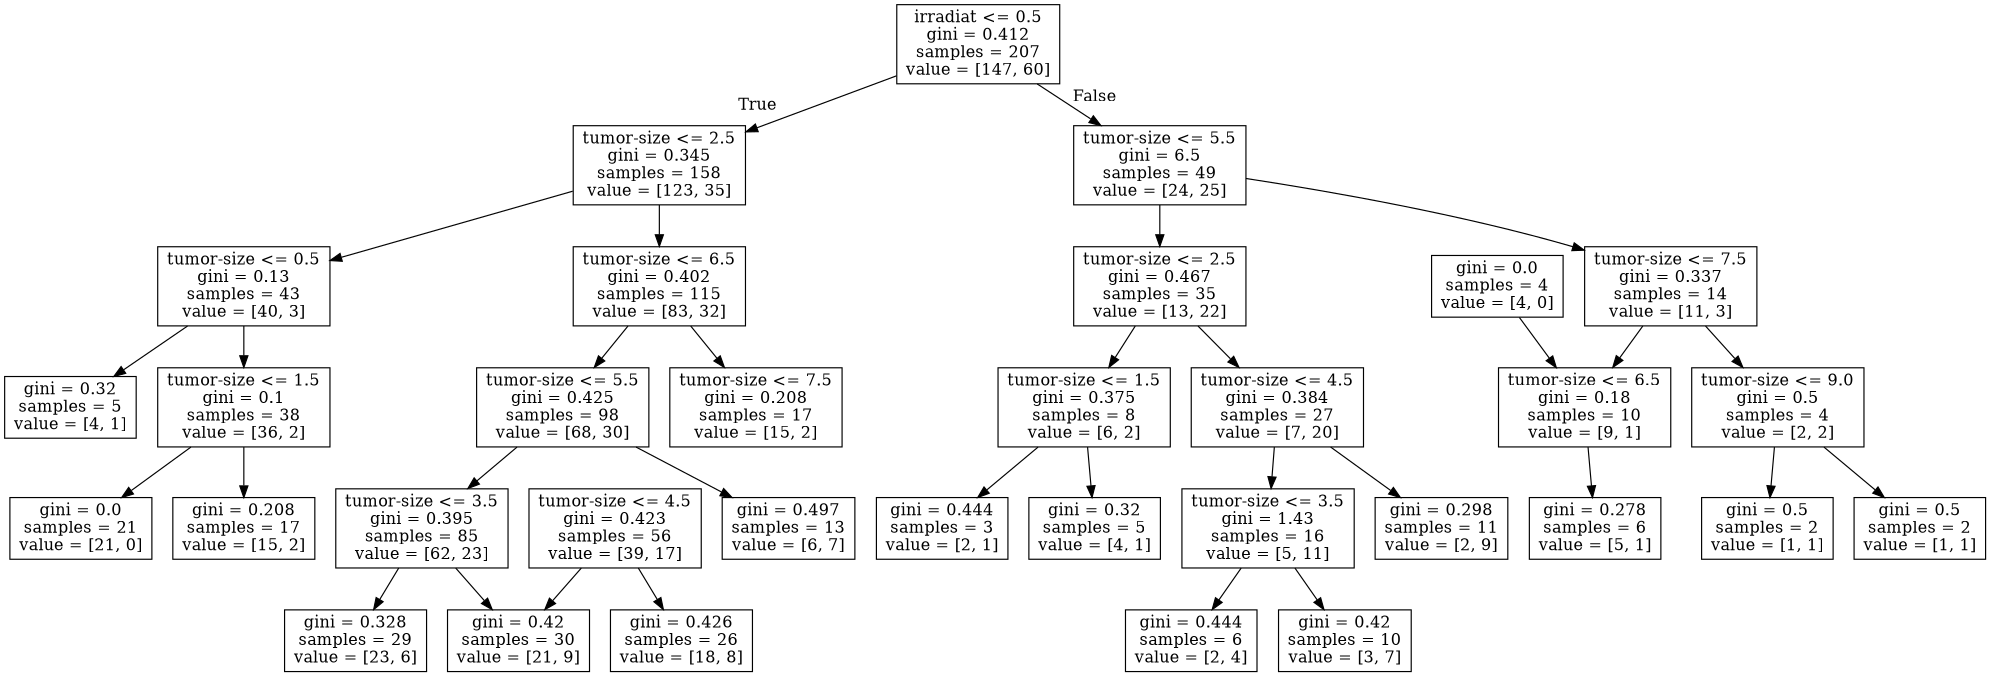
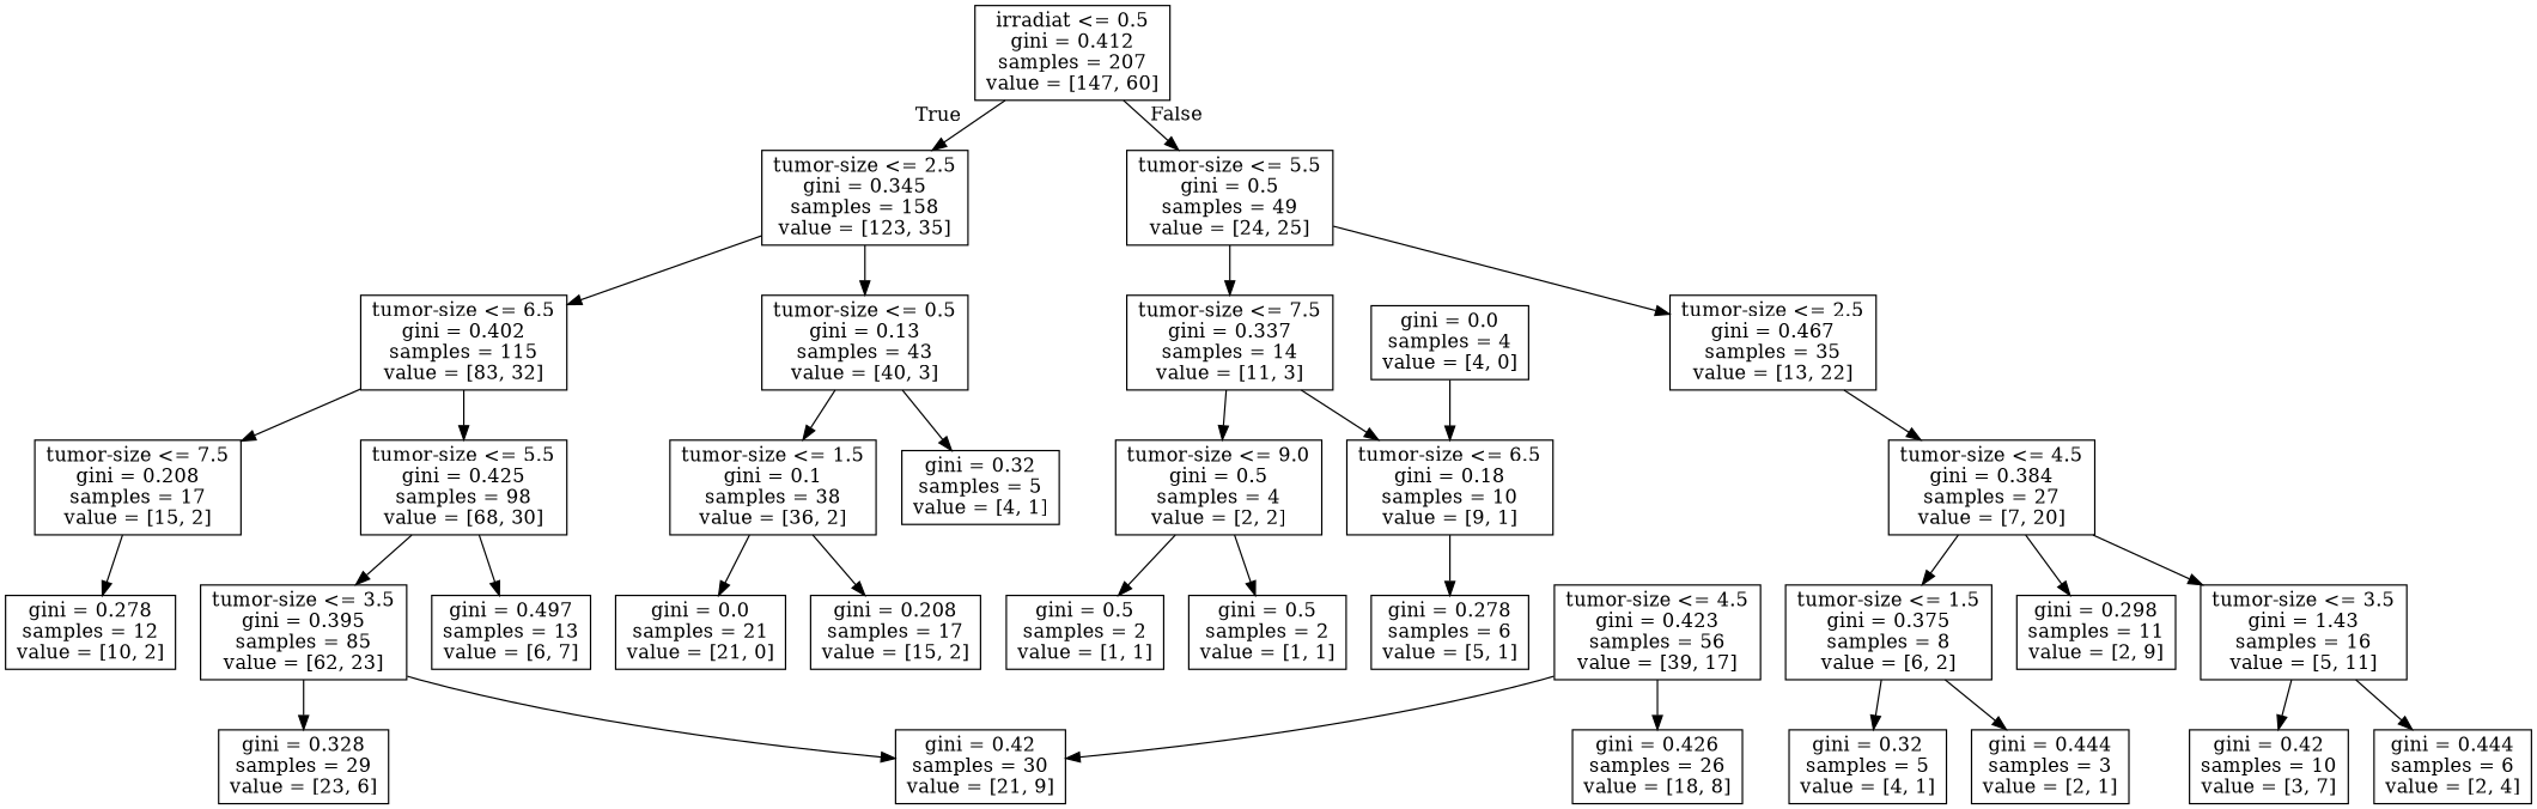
  digraph {
    fontname="DejaVu Serif"
    node [fontname="DejaVu Serif" shape=box]
    edge [fontname="DejaVu Serif"]
    n1 [label="irradiat <= 0.5\ngini = 0.412\nsamples = 207\nvalue = [147, 60]"]
    n2 [label="tumor-size <= 2.5\ngini = 0.345\nsamples = 158\nvalue = [123, 35]"]
-   n3 [label="tumor-size <= 5.5\ngini = 6.5\nsamples = 49\nvalue = [24, 25]"]
+   n3 [label="tumor-size <= 5.5\ngini = 0.5\nsamples = 49\nvalue = [24, 25]"]
    n4 [label="tumor-size <= 0.5\ngini = 0.13\nsamples = 43\nvalue = [40, 3]"]
    n5 [label="tumor-size <= 6.5\ngini = 0.402\nsamples = 115\nvalue = [83, 32]"]
    n6 [label="tumor-size <= 2.5\ngini = 0.467\nsamples = 35\nvalue = [13, 22]"]
    n7 [label="tumor-size <= 7.5\ngini = 0.337\nsamples = 14\nvalue = [11, 3]"]
    n8 [label="gini = 0.32\nsamples = 5\nvalue = [4, 1]"]
    n9 [label="tumor-size <= 1.5\ngini = 0.1\nsamples = 38\nvalue = [36, 2]"]
    n10 [label="tumor-size <= 5.5\ngini = 0.425\nsamples = 98\nvalue = [68, 30]"]
    n11 [label="tumor-size <= 7.5\ngini = 0.208\nsamples = 17\nvalue = [15, 2]"]
    n12 [label="gini = 0.0\nsamples = 21\nvalue = [21, 0]"]
    n13 [label="gini = 0.208\nsamples = 17\nvalue = [15, 2]"]
    n14 [label="tumor-size <= 3.5\ngini = 0.395\nsamples = 85\nvalue = [62, 23]"]
    n15 [label="gini = 0.497\nsamples = 13\nvalue = [6, 7]"]
+   n16 [label="gini = 0.278\nsamples = 12\nvalue = [10, 2]"]
    n17 [label="gini = 0.328\nsamples = 29\nvalue = [23, 6]"]
    n18 [label="gini = 0.42\nsamples = 30\nvalue = [21, 9]"]
    n19 [label="tumor-size <= 4.5\ngini = 0.423\nsamples = 56\nvalue = [39, 17]"]
    n20 [label="gini = 0.426\nsamples = 26\nvalue = [18, 8]"]
    n21 [label="tumor-size <= 1.5\ngini = 0.375\nsamples = 8\nvalue = [6, 2]"]
    n22 [label="tumor-size <= 4.5\ngini = 0.384\nsamples = 27\nvalue = [7, 20]"]
    n23 [label="tumor-size <= 6.5\ngini = 0.18\nsamples = 10\nvalue = [9, 1]"]
    n24 [label="tumor-size <= 9.0\ngini = 0.5\nsamples = 4\nvalue = [2, 2]"]
    n25 [label="gini = 0.444\nsamples = 3\nvalue = [2, 1]"]
    n26 [label="gini = 0.32\nsamples = 5\nvalue = [4, 1]"]
    n27 [label="tumor-size <= 3.5\ngini = 1.43\nsamples = 16\nvalue = [5, 11]"]
    n28 [label="gini = 0.298\nsamples = 11\nvalue = [2, 9]"]
    n29 [label="gini = 0.444\nsamples = 6\nvalue = [2, 4]"]
    n30 [label="gini = 0.42\nsamples = 10\nvalue = [3, 7]"]
    n31 [label="gini = 0.278\nsamples = 6\nvalue = [5, 1]"]
    n32 [label="gini = 0.5\nsamples = 2\nvalue = [1, 1]"]
    n33 [label="gini = 0.5\nsamples = 2\nvalue = [1, 1]"]
    n34 [label="gini = 0.0\nsamples = 4\nvalue = [4, 0]"]
    n1 -> n2 [headlabel=True labelangle=45 labeldistance=2.5]
    n1 -> n3 [headlabel=False labelangle=-45 labeldistance=2.5]
    n2 -> n4
    n2 -> n5
    n3 -> n6
    n3 -> n7
    n4 -> n8
    n4 -> n9
    n5 -> n10
    n5 -> n11
-   n6 -> n21
+   n22 -> n21
    n6 -> n22
    n7 -> n23
    n7 -> n24
    n9 -> n12
    n9 -> n13
    n10 -> n14
    n10 -> n15
+   n11 -> n16
    n14 -> n17
    n14 -> n18
    n19 -> n18
    n19 -> n20
    n21 -> n25
    n21 -> n26
    n22 -> n27
    n22 -> n28
    n23 -> n31
    n24 -> n32
    n24 -> n33
    n27 -> n29
    n27 -> n30
    n34 -> n23
  }
